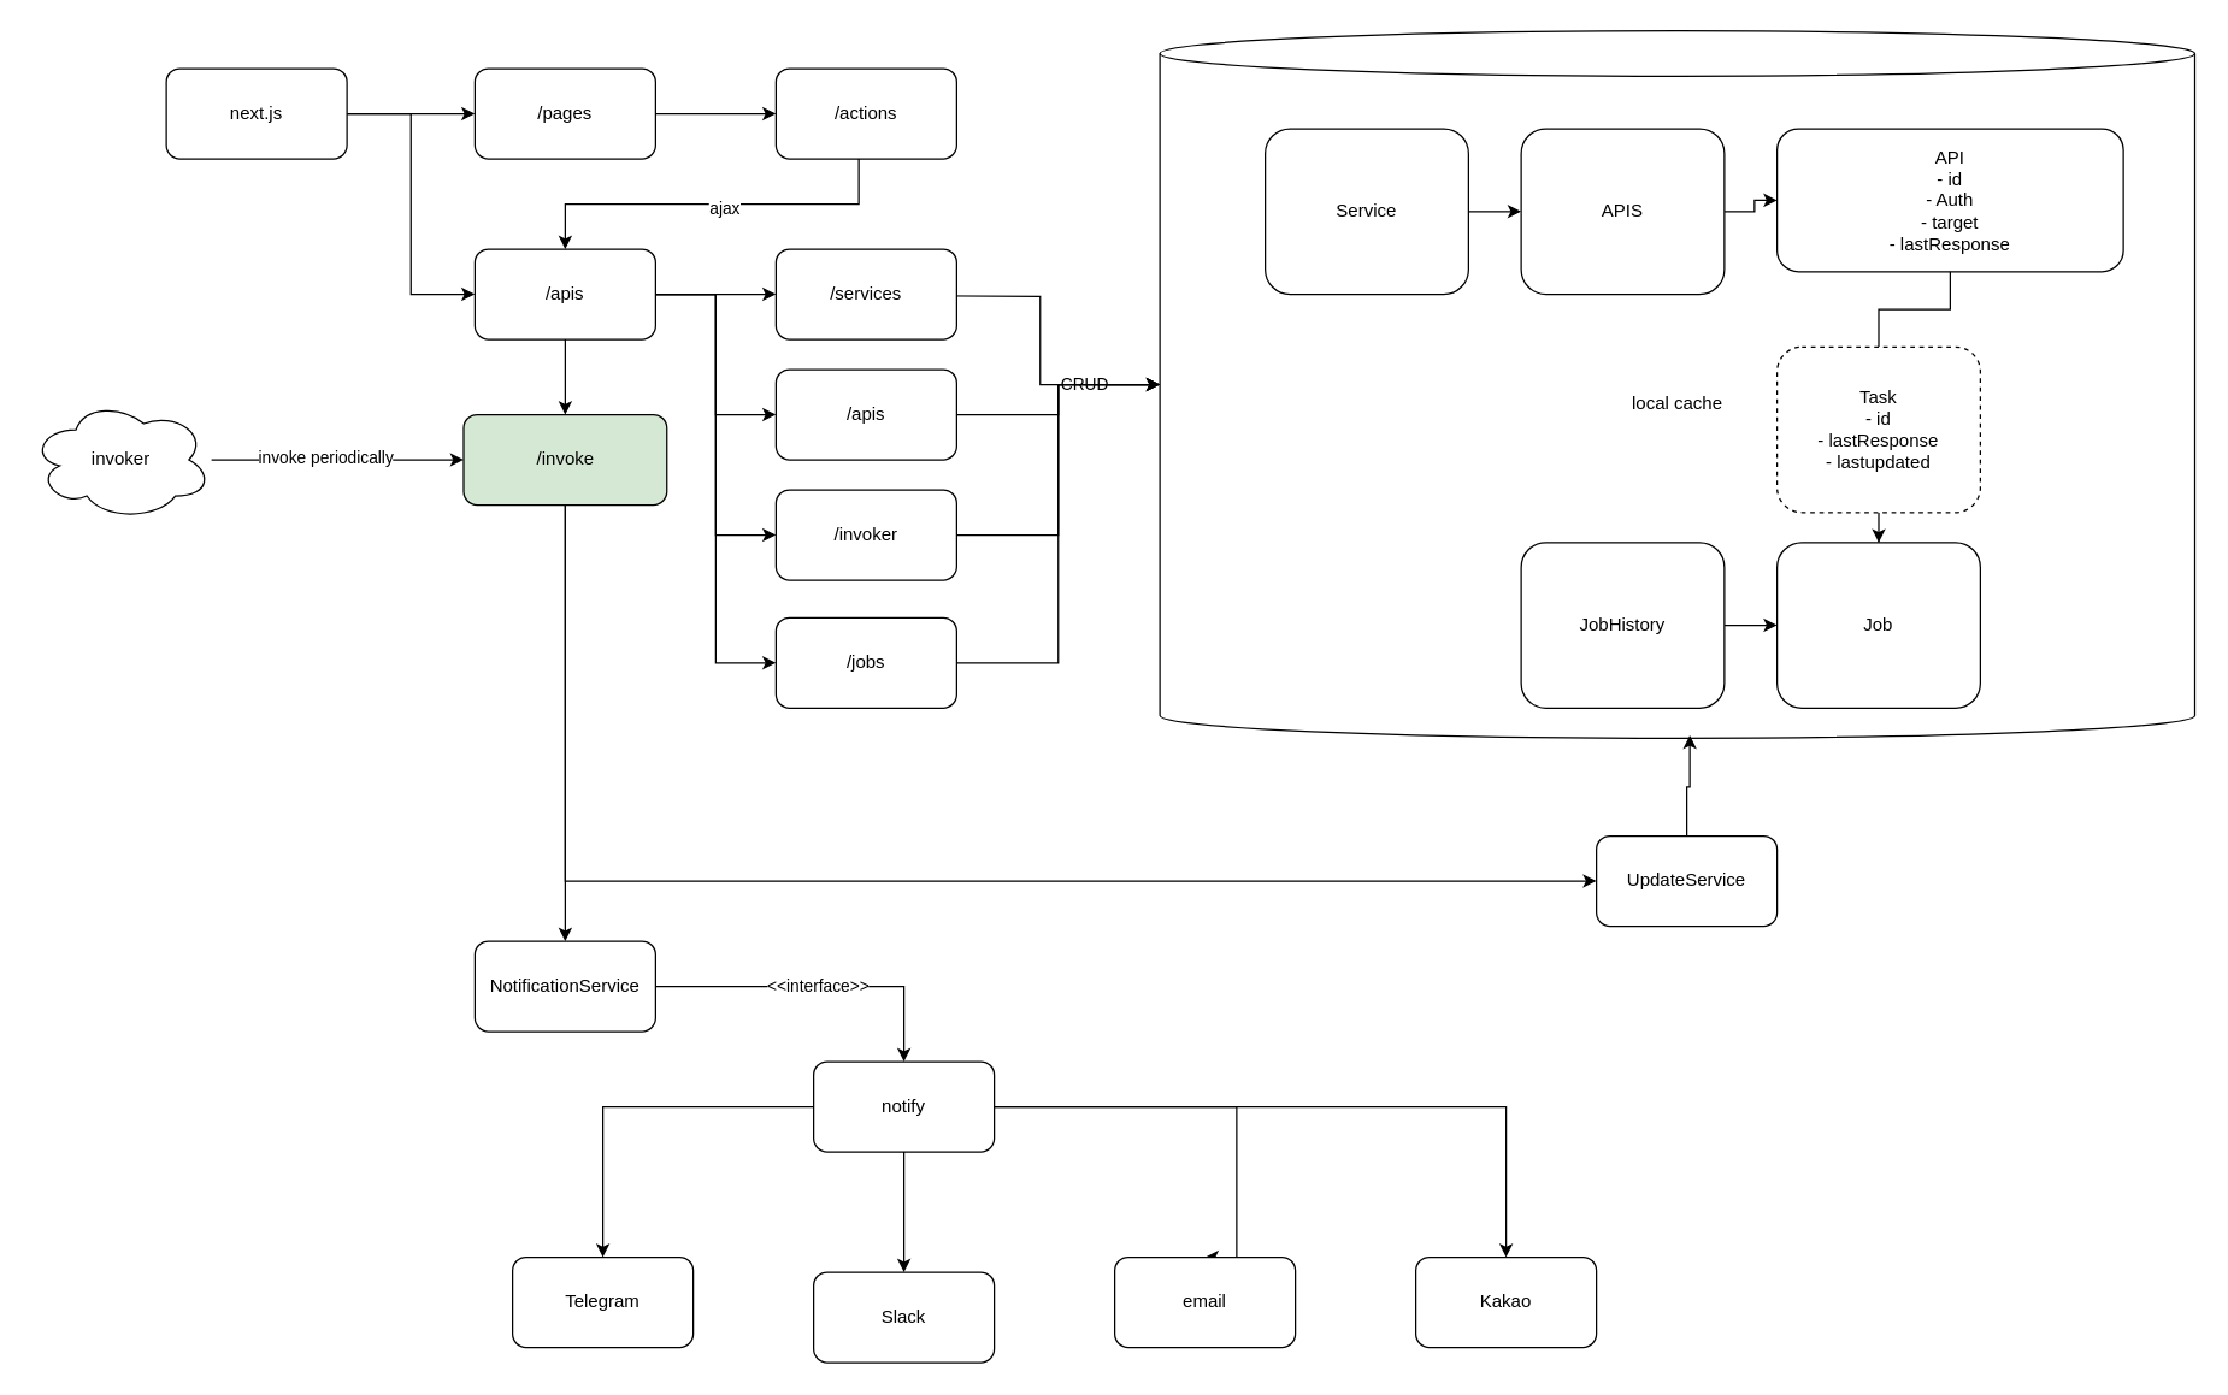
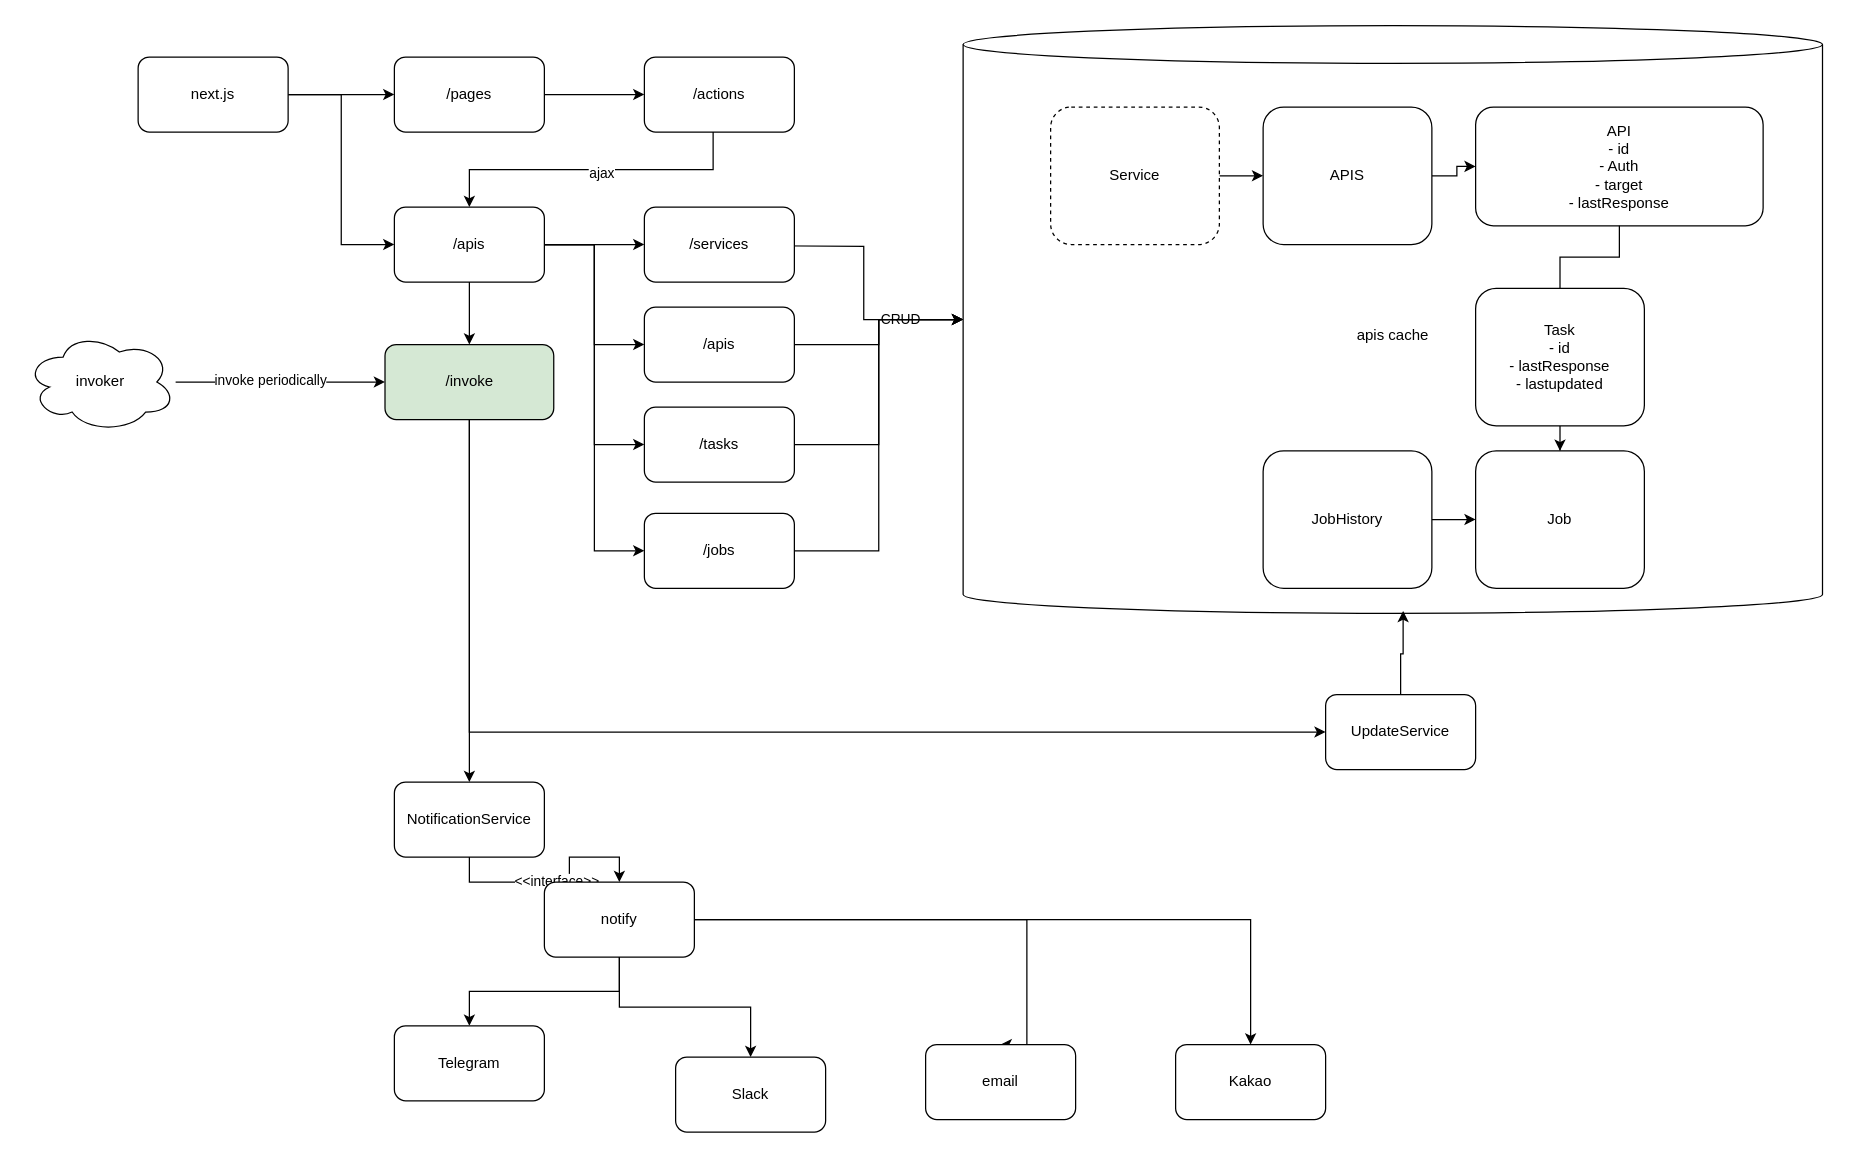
  <mxCell id="0" />
  <mxCell id="1" parent="0" />
  <mxCell id="2" style="edgeStyle=orthogonalEdgeStyle;rounded=0;orthogonalLoop=1;jettySize=auto;html=1;entryX=0;entryY=0.5;entryDx=0;entryDy=0;" edge="1" parent="1" source="4" target="20"><mxGeometry relative="1" as="geometry" /></mxCell>
  <mxCell id="3" value="invoke periodically" style="edgeLabel;html=1;align=center;verticalAlign=middle;resizable=0;points=[];" vertex="1" connectable="0" parent="2"><mxGeometry x="-0.104" y="2" relative="1" as="geometry"><mxPoint as="offset" /></mxGeometry></mxCell>
  <mxCell id="4" value="invoker" style="ellipse;shape=cloud;whiteSpace=wrap;html=1;" vertex="1" parent="1"><mxGeometry x="20" y="265" width="120" height="80" as="geometry" /></mxCell>
  <mxCell id="5" value="" style="edgeStyle=orthogonalEdgeStyle;rounded=0;orthogonalLoop=1;jettySize=auto;html=1;" edge="1" parent="1" source="7" target="9"><mxGeometry relative="1" as="geometry" /></mxCell>
  <mxCell id="6" value="" style="edgeStyle=orthogonalEdgeStyle;rounded=0;orthogonalLoop=1;jettySize=auto;html=1;entryX=0;entryY=0.5;entryDx=0;entryDy=0;" edge="1" parent="1" source="7" target="15"><mxGeometry relative="1" as="geometry" /></mxCell>
  <mxCell id="7" value="next.js" style="rounded=1;whiteSpace=wrap;html=1;" vertex="1" parent="1"><mxGeometry x="110" y="45" width="120" height="60" as="geometry" /></mxCell>
  <mxCell id="8" value="" style="edgeStyle=orthogonalEdgeStyle;rounded=0;orthogonalLoop=1;jettySize=auto;html=1;" edge="1" parent="1" source="9" target="18"><mxGeometry relative="1" as="geometry" /></mxCell>
  <mxCell id="9" value="/pages" style="rounded=1;whiteSpace=wrap;html=1;" vertex="1" parent="1"><mxGeometry x="315" y="45" width="120" height="60" as="geometry" /></mxCell>
  <mxCell id="10" value="" style="edgeStyle=orthogonalEdgeStyle;rounded=0;orthogonalLoop=1;jettySize=auto;html=1;" edge="1" parent="1" source="15" target="20"><mxGeometry relative="1" as="geometry"><Array as="points"><mxPoint x="375" y="305" /></Array></mxGeometry></mxCell>
  <mxCell id="11" value="" style="edgeStyle=orthogonalEdgeStyle;rounded=0;orthogonalLoop=1;jettySize=auto;html=1;" edge="1" parent="1" source="15" target="48"><mxGeometry relative="1" as="geometry" /></mxCell>
  <mxCell id="12" style="edgeStyle=orthogonalEdgeStyle;rounded=0;orthogonalLoop=1;jettySize=auto;html=1;entryX=0;entryY=0.5;entryDx=0;entryDy=0;" edge="1" parent="1" source="15" target="49"><mxGeometry relative="1" as="geometry" /></mxCell>
  <mxCell id="13" style="edgeStyle=orthogonalEdgeStyle;rounded=0;orthogonalLoop=1;jettySize=auto;html=1;entryX=0;entryY=0.5;entryDx=0;entryDy=0;" edge="1" parent="1" source="15" target="50"><mxGeometry relative="1" as="geometry" /></mxCell>
  <mxCell id="14" style="edgeStyle=orthogonalEdgeStyle;rounded=0;orthogonalLoop=1;jettySize=auto;html=1;entryX=0;entryY=0.5;entryDx=0;entryDy=0;" edge="1" parent="1" source="15" target="51"><mxGeometry relative="1" as="geometry" /></mxCell>
  <mxCell id="15" value="/apis" style="whiteSpace=wrap;html=1;rounded=1;" vertex="1" parent="1"><mxGeometry x="315" y="165" width="120" height="60" as="geometry" /></mxCell>
  <mxCell id="16" style="edgeStyle=orthogonalEdgeStyle;rounded=0;orthogonalLoop=1;jettySize=auto;html=1;entryX=0.5;entryY=0;entryDx=0;entryDy=0;" edge="1" parent="1" source="18" target="15"><mxGeometry relative="1" as="geometry"><Array as="points"><mxPoint x="570" y="135" /><mxPoint x="375" y="135" /></Array></mxGeometry></mxCell>
  <mxCell id="17" value="ajax" style="edgeLabel;html=1;align=center;verticalAlign=middle;resizable=0;points=[];" vertex="1" connectable="0" parent="16"><mxGeometry x="-0.059" y="2" relative="1" as="geometry"><mxPoint as="offset" /></mxGeometry></mxCell>
  <mxCell id="18" value="/actions" style="rounded=1;whiteSpace=wrap;html=1;" vertex="1" parent="1"><mxGeometry x="515" y="45" width="120" height="60" as="geometry" /></mxCell>
  <mxCell id="19" style="edgeStyle=orthogonalEdgeStyle;rounded=0;orthogonalLoop=1;jettySize=auto;html=1;entryX=0;entryY=0.5;entryDx=0;entryDy=0;" edge="1" parent="1" source="20" target="47"><mxGeometry relative="1" as="geometry"><Array as="points"><mxPoint x="375" y="585" /></Array></mxGeometry></mxCell>
  <mxCell id="20" value="/invoke" style="whiteSpace=wrap;html=1;rounded=1;fillColor=#d5e8d4;" vertex="1" parent="1"><mxGeometry x="307.5" y="275" width="135" height="60" as="geometry" /></mxCell>
  <mxCell id="21" value="&amp;lt;&amp;lt;interface&amp;gt;&amp;gt;" style="edgeStyle=orthogonalEdgeStyle;rounded=0;orthogonalLoop=1;jettySize=auto;html=1;" edge="1" parent="1" source="22" target="40"><mxGeometry relative="1" as="geometry" /></mxCell>
  <mxCell id="22" value="NotificationService" style="whiteSpace=wrap;html=1;rounded=1;" vertex="1" parent="1"><mxGeometry x="315" y="625" width="120" height="60" as="geometry" /></mxCell>
- <mxCell id="23" value="local cache" style="shape=cylinder3;whiteSpace=wrap;html=1;boundedLbl=1;backgroundOutline=1;size=15;" vertex="1" parent="1"><mxGeometry x="770" y="20" width="687.5" height="470" as="geometry" /></mxCell>
+ <mxCell id="23" value="apis cache" style="shape=cylinder3;whiteSpace=wrap;html=1;boundedLbl=1;backgroundOutline=1;size=15;" vertex="1" parent="1"><mxGeometry x="770" y="20" width="687.5" height="470" as="geometry" /></mxCell>
  <mxCell id="24" value="API&lt;br&gt;- id&lt;br&gt;- Auth&lt;br&gt;- target&lt;br&gt;- lastResponse" style="whiteSpace=wrap;html=1;rounded=1;" vertex="1" parent="1"><mxGeometry x="1180" y="85" width="230" height="95" as="geometry" /></mxCell>
  <mxCell id="25" value="CRUD" style="edgeStyle=orthogonalEdgeStyle;rounded=0;orthogonalLoop=1;jettySize=auto;html=1;entryX=0;entryY=0.5;entryDx=0;entryDy=0;entryPerimeter=0;" edge="1" parent="1" target="23"><mxGeometry x="0.542" relative="1" as="geometry"><mxPoint x="610" y="196" as="sourcePoint" /><mxPoint x="560" y="195" as="targetPoint" /><mxPoint x="1" as="offset" /></mxGeometry></mxCell>
  <mxCell id="26" value="" style="edgeStyle=orthogonalEdgeStyle;rounded=0;orthogonalLoop=1;jettySize=auto;html=1;" edge="1" parent="1" source="27" target="29"><mxGeometry relative="1" as="geometry" /></mxCell>
- <mxCell id="27" value="Service" style="whiteSpace=wrap;html=1;rounded=1;" vertex="1" parent="1"><mxGeometry x="840" y="85" width="135" height="110" as="geometry" /></mxCell>
+ <mxCell id="27" value="Service" style="whiteSpace=wrap;html=1;rounded=1;dashed=1;" vertex="1" parent="1"><mxGeometry x="840" y="85" width="135" height="110" as="geometry" /></mxCell>
  <mxCell id="28" value="" style="edgeStyle=orthogonalEdgeStyle;rounded=0;orthogonalLoop=1;jettySize=auto;html=1;" edge="1" parent="1" source="29" target="24"><mxGeometry relative="1" as="geometry" /></mxCell>
  <mxCell id="29" value="APIS" style="whiteSpace=wrap;html=1;rounded=1;" vertex="1" parent="1"><mxGeometry x="1010" y="85" width="135" height="110" as="geometry" /></mxCell>
  <mxCell id="30" value="" style="edgeStyle=orthogonalEdgeStyle;rounded=0;orthogonalLoop=1;jettySize=auto;html=1;endArrow=none;endFill=0;" edge="1" parent="1" source="32" target="24"><mxGeometry relative="1" as="geometry" /></mxCell>
  <mxCell id="31" value="" style="edgeStyle=orthogonalEdgeStyle;rounded=0;orthogonalLoop=1;jettySize=auto;html=1;" edge="1" parent="1" source="32" target="35"><mxGeometry relative="1" as="geometry" /></mxCell>
- <mxCell id="32" value="Task&lt;br&gt;- id&lt;br&gt;- lastResponse&lt;br&gt;- lastupdated" style="whiteSpace=wrap;html=1;rounded=1;dashed=1;" vertex="1" parent="1"><mxGeometry x="1180" y="230" width="135" height="110" as="geometry" /></mxCell>
+ <mxCell id="32" value="Task&lt;br&gt;- id&lt;br&gt;- lastResponse&lt;br&gt;- lastupdated" style="whiteSpace=wrap;html=1;rounded=1;" vertex="1" parent="1"><mxGeometry x="1180" y="230" width="135" height="110" as="geometry" /></mxCell>
  <mxCell id="33" value="" style="edgeStyle=orthogonalEdgeStyle;rounded=0;orthogonalLoop=1;jettySize=auto;html=1;" edge="1" parent="1" source="34" target="35"><mxGeometry relative="1" as="geometry" /></mxCell>
  <mxCell id="34" value="JobHistory" style="whiteSpace=wrap;html=1;rounded=1;" vertex="1" parent="1"><mxGeometry x="1010" y="360" width="135" height="110" as="geometry" /></mxCell>
  <mxCell id="35" value="Job" style="whiteSpace=wrap;html=1;rounded=1;" vertex="1" parent="1"><mxGeometry x="1180" y="360" width="135" height="110" as="geometry" /></mxCell>
  <mxCell id="36" value="" style="edgeStyle=orthogonalEdgeStyle;rounded=0;orthogonalLoop=1;jettySize=auto;html=1;" edge="1" parent="1" source="40" target="41"><mxGeometry relative="1" as="geometry" /></mxCell>
  <mxCell id="37" value="" style="edgeStyle=orthogonalEdgeStyle;rounded=0;orthogonalLoop=1;jettySize=auto;html=1;" edge="1" parent="1" source="40" target="42"><mxGeometry relative="1" as="geometry" /></mxCell>
  <mxCell id="38" value="" style="edgeStyle=orthogonalEdgeStyle;rounded=0;orthogonalLoop=1;jettySize=auto;html=1;" edge="1" parent="1" source="40" target="43"><mxGeometry relative="1" as="geometry" /></mxCell>
  <mxCell id="39" style="edgeStyle=orthogonalEdgeStyle;rounded=0;orthogonalLoop=1;jettySize=auto;html=1;entryX=0.5;entryY=0;entryDx=0;entryDy=0;" edge="1" parent="1" source="40" target="44"><mxGeometry relative="1" as="geometry"><mxPoint x="820" y="825" as="targetPoint" /><Array as="points"><mxPoint x="821" y="735" /><mxPoint x="821" y="835" /></Array></mxGeometry></mxCell>
- <mxCell id="40" value="notify" style="whiteSpace=wrap;html=1;rounded=1;" vertex="1" parent="1"><mxGeometry x="540" y="705" width="120" height="60" as="geometry" /></mxCell>
+ <mxCell id="40" value="notify" style="whiteSpace=wrap;html=1;rounded=1;" vertex="1" parent="1"><mxGeometry x="435" y="705" width="120" height="60" as="geometry" /></mxCell>
  <mxCell id="41" value="Kakao" style="whiteSpace=wrap;html=1;rounded=1;" vertex="1" parent="1"><mxGeometry x="940" y="835" width="120" height="60" as="geometry" /></mxCell>
  <mxCell id="42" value="Slack" style="whiteSpace=wrap;html=1;rounded=1;" vertex="1" parent="1"><mxGeometry x="540" y="845" width="120" height="60" as="geometry" /></mxCell>
- <mxCell id="43" value="Telegram" style="whiteSpace=wrap;html=1;rounded=1;" vertex="1" parent="1"><mxGeometry x="340" y="835" width="120" height="60" as="geometry" /></mxCell>
+ <mxCell id="43" value="Telegram" style="whiteSpace=wrap;html=1;rounded=1;" vertex="1" parent="1"><mxGeometry x="315" y="820" width="120" height="60" as="geometry" /></mxCell>
  <mxCell id="44" value="email" style="whiteSpace=wrap;html=1;rounded=1;" vertex="1" parent="1"><mxGeometry x="740" y="835" width="120" height="60" as="geometry" /></mxCell>
  <mxCell id="45" style="edgeStyle=orthogonalEdgeStyle;rounded=0;orthogonalLoop=1;jettySize=auto;html=1;entryX=0.5;entryY=0;entryDx=0;entryDy=0;exitX=0.5;exitY=1;exitDx=0;exitDy=0;" edge="1" parent="1" source="20" target="22"><mxGeometry relative="1" as="geometry"><mxPoint x="220" y="555" as="sourcePoint" /></mxGeometry></mxCell>
  <mxCell id="46" value="" style="edgeStyle=orthogonalEdgeStyle;rounded=0;orthogonalLoop=1;jettySize=auto;html=1;entryX=0.512;entryY=0.996;entryDx=0;entryDy=0;entryPerimeter=0;" edge="1" parent="1" source="47" target="23"><mxGeometry relative="1" as="geometry" /></mxCell>
  <mxCell id="47" value="UpdateService" style="whiteSpace=wrap;html=1;rounded=1;" vertex="1" parent="1"><mxGeometry x="1060" y="555" width="120" height="60" as="geometry" /></mxCell>
  <mxCell id="48" value="/services" style="whiteSpace=wrap;html=1;rounded=1;" vertex="1" parent="1"><mxGeometry x="515" y="165" width="120" height="60" as="geometry" /></mxCell>
  <mxCell id="49" value="/apis" style="whiteSpace=wrap;html=1;rounded=1;" vertex="1" parent="1"><mxGeometry x="515" y="245" width="120" height="60" as="geometry" /></mxCell>
- <mxCell id="50" value="/invoker" style="whiteSpace=wrap;html=1;rounded=1;" vertex="1" parent="1"><mxGeometry x="515" y="325" width="120" height="60" as="geometry" /></mxCell>
+ <mxCell id="50" value="/tasks" style="whiteSpace=wrap;html=1;rounded=1;" vertex="1" parent="1"><mxGeometry x="515" y="325" width="120" height="60" as="geometry" /></mxCell>
  <mxCell id="51" value="/jobs" style="whiteSpace=wrap;html=1;rounded=1;" vertex="1" parent="1"><mxGeometry x="515" y="410" width="120" height="60" as="geometry" /></mxCell>
  <mxCell id="52" style="edgeStyle=orthogonalEdgeStyle;rounded=0;orthogonalLoop=1;jettySize=auto;html=1;entryX=0;entryY=0.5;entryDx=0;entryDy=0;entryPerimeter=0;" edge="1" parent="1" source="51" target="23"><mxGeometry relative="1" as="geometry" /></mxCell>
  <mxCell id="53" style="edgeStyle=orthogonalEdgeStyle;rounded=0;orthogonalLoop=1;jettySize=auto;html=1;entryX=0;entryY=0.5;entryDx=0;entryDy=0;entryPerimeter=0;" edge="1" parent="1" source="49" target="23"><mxGeometry relative="1" as="geometry" /></mxCell>
  <mxCell id="54" style="edgeStyle=orthogonalEdgeStyle;rounded=0;orthogonalLoop=1;jettySize=auto;html=1;entryX=0;entryY=0.5;entryDx=0;entryDy=0;entryPerimeter=0;" edge="1" parent="1" source="50" target="23"><mxGeometry relative="1" as="geometry" /></mxCell>
